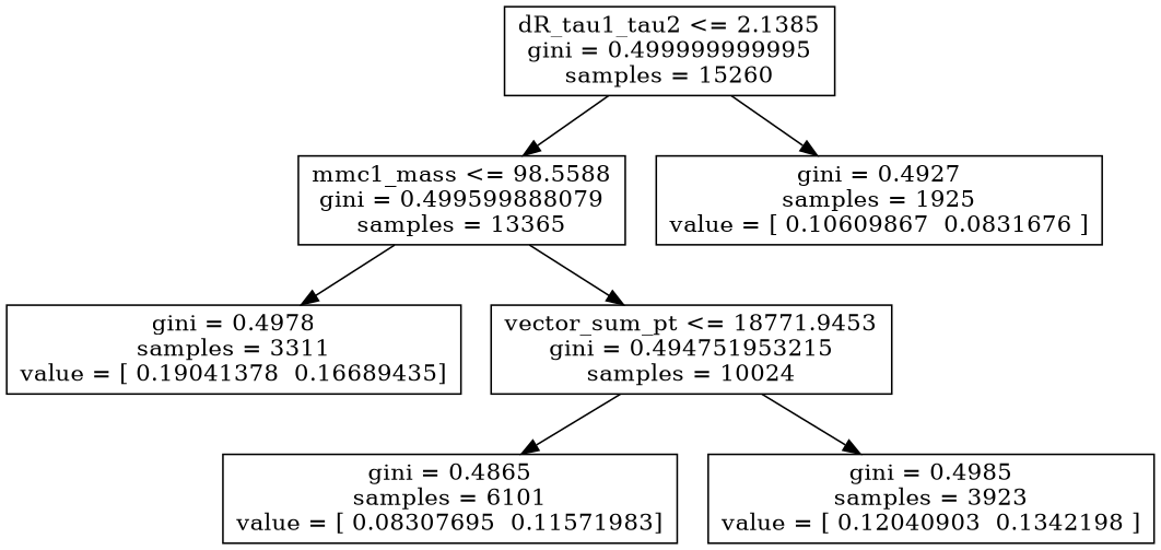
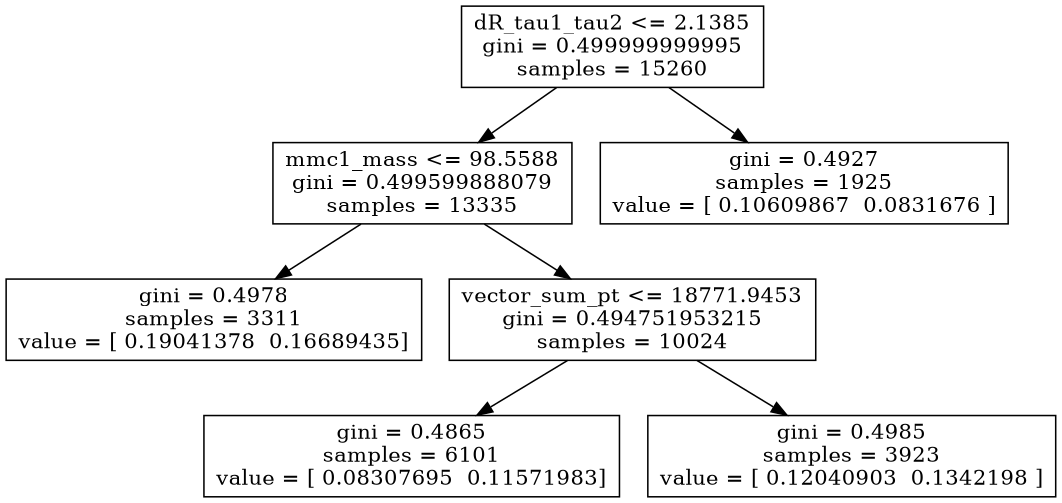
  digraph {
    node [shape=box]
    n1 [label="dR_tau1_tau2 <= 2.1385\ngini = 0.499999999995\nsamples = 15260"]
-   n2 [label="mmc1_mass <= 98.5588\ngini = 0.499599888079\nsamples = 13365"]
+   n2 [label="mmc1_mass <= 98.5588\ngini = 0.499599888079\nsamples = 13335"]
    n3 [label="gini = 0.4927\nsamples = 1925\nvalue = [ 0.10609867  0.0831676 ]"]
    n4 [label="gini = 0.4978\nsamples = 3311\nvalue = [ 0.19041378  0.16689435]"]
    n5 [label="vector_sum_pt <= 18771.9453\ngini = 0.494751953215\nsamples = 10024"]
    n6 [label="gini = 0.4865\nsamples = 6101\nvalue = [ 0.08307695  0.11571983]"]
    n7 [label="gini = 0.4985\nsamples = 3923\nvalue = [ 0.12040903  0.1342198 ]"]
    n1 -> n2
    n1 -> n3
    n2 -> n4
    n2 -> n5
    n5 -> n6
    n5 -> n7
  }
